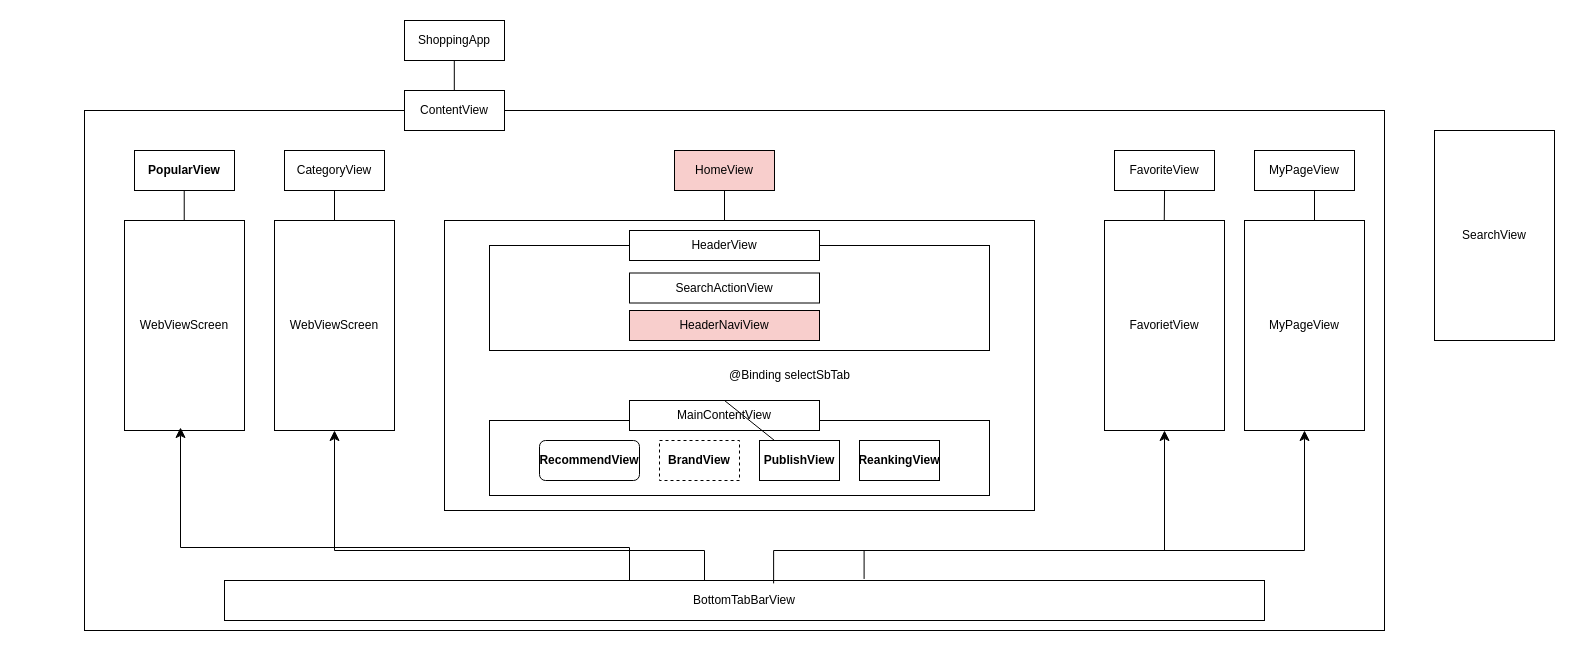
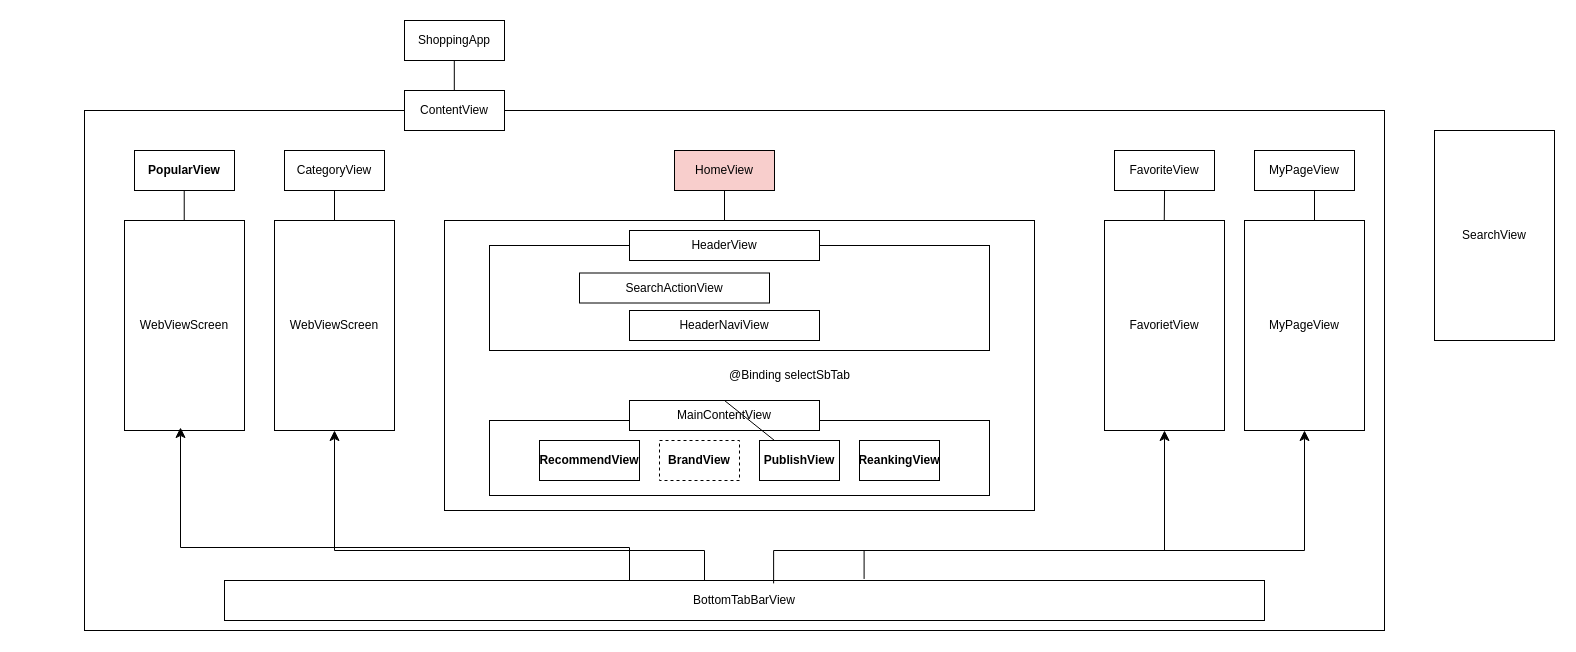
  <mxCell id="0" />
  <mxCell id="1" parent="0" />
  <mxCell id="2" value="" style="rounded=0;whiteSpace=wrap;html=1;" vertex="1" parent="1"><mxGeometry x="84" y="110" width="1300" height="520" as="geometry" /></mxCell>
  <mxCell id="3" value="" style="rounded=0;whiteSpace=wrap;html=1;" vertex="1" parent="1"><mxGeometry x="444" y="220" width="590" height="290" as="geometry" /></mxCell>
  <mxCell id="4" value="" style="rounded=0;whiteSpace=wrap;html=1;" vertex="1" parent="1"><mxGeometry x="489" y="420" width="500" height="75" as="geometry" /></mxCell>
  <mxCell id="5" value="" style="rounded=0;whiteSpace=wrap;html=1;" vertex="1" parent="1"><mxGeometry x="489" y="245" width="500" height="105" as="geometry" /></mxCell>
  <mxCell id="6" value="ShoppingApp" style="rounded=0;whiteSpace=wrap;html=1;" vertex="1" parent="1"><mxGeometry x="404" y="20" width="100" height="40" as="geometry" /></mxCell>
  <mxCell id="7" value="ContentView" style="rounded=0;whiteSpace=wrap;html=1;" vertex="1" parent="1"><mxGeometry x="404" y="90" width="100" height="40" as="geometry" /></mxCell>
  <mxCell id="8" value="BottomTabBarView" style="rounded=0;whiteSpace=wrap;html=1;" vertex="1" parent="1"><mxGeometry x="224" y="580" width="1040" height="40" as="geometry" /></mxCell>
  <mxCell id="9" value="HomeView" style="rounded=0;whiteSpace=wrap;html=1;fillColor=#f8cecc;" vertex="1" parent="1"><mxGeometry x="674" y="150" width="100" height="40" as="geometry" /></mxCell>
  <mxCell id="10" value="MyPageView" style="rounded=0;whiteSpace=wrap;html=1;" vertex="1" parent="1"><mxGeometry x="1254" y="150" width="100" height="40" as="geometry" /></mxCell>
  <mxCell id="11" value="CategoryView" style="rounded=0;whiteSpace=wrap;html=1;" vertex="1" parent="1"><mxGeometry x="284" y="150" width="100" height="40" as="geometry" /></mxCell>
  <mxCell id="12" value="PopularView" style="rounded=0;whiteSpace=wrap;html=1;fontStyle=1" vertex="1" parent="1"><mxGeometry x="134" y="150" width="100" height="40" as="geometry" /></mxCell>
  <mxCell id="13" value="FavoriteView" style="rounded=0;whiteSpace=wrap;html=1;" vertex="1" parent="1"><mxGeometry x="1114" y="150" width="100" height="40" as="geometry" /></mxCell>
- <mxCell id="14" value="RecommendView" style="whiteSpace=wrap;html=1;fontStyle=1;rounded=1;" vertex="1" parent="1"><mxGeometry x="539" y="440" width="100" height="40" as="geometry" /></mxCell>
+ <mxCell id="14" value="RecommendView" style="rounded=0;whiteSpace=wrap;html=1;fontStyle=1" vertex="1" parent="1"><mxGeometry x="539" y="440" width="100" height="40" as="geometry" /></mxCell>
  <mxCell id="15" value="BrandView" style="rounded=0;whiteSpace=wrap;html=1;fontStyle=1;dashed=1;" vertex="1" parent="1"><mxGeometry x="659" y="440" width="80" height="40" as="geometry" /></mxCell>
  <mxCell id="16" value="PublishView" style="rounded=0;whiteSpace=wrap;html=1;fontStyle=1" vertex="1" parent="1"><mxGeometry x="759" y="440" width="80" height="40" as="geometry" /></mxCell>
  <mxCell id="17" value="ReankingView" style="rounded=0;whiteSpace=wrap;html=1;fontStyle=1" vertex="1" parent="1"><mxGeometry x="859" y="440" width="80" height="40" as="geometry" /></mxCell>
  <mxCell id="18" value="HeaderView" style="rounded=0;whiteSpace=wrap;html=1;" vertex="1" parent="1"><mxGeometry x="629" y="230" width="190" height="30" as="geometry" /></mxCell>
- <mxCell id="19" value="SearchActionView" style="rounded=0;whiteSpace=wrap;html=1;" vertex="1" parent="1"><mxGeometry x="629" y="272.5" width="190" height="30" as="geometry" /></mxCell>
- <mxCell id="20" value="HeaderNaviView" style="rounded=0;whiteSpace=wrap;html=1;fillColor=#f8cecc;" vertex="1" parent="1"><mxGeometry x="629" y="310" width="190" height="30" as="geometry" /></mxCell>
+ <mxCell id="19" value="SearchActionView" style="rounded=0;whiteSpace=wrap;html=1;" vertex="1" parent="1"><mxGeometry x="579" y="272.5" width="190" height="30" as="geometry" /></mxCell>
+ <mxCell id="20" value="HeaderNaviView" style="rounded=0;whiteSpace=wrap;html=1;" vertex="1" parent="1"><mxGeometry x="629" y="310" width="190" height="30" as="geometry" /></mxCell>
  <mxCell id="21" value="MainContentView" style="rounded=0;whiteSpace=wrap;html=1;" vertex="1" parent="1"><mxGeometry x="629" y="400" width="190" height="30" as="geometry" /></mxCell>
  <mxCell id="22" value="" style="endArrow=none;html=1;rounded=0;exitX=0.5;exitY=0;exitDx=0;exitDy=0;" edge="1" parent="1" source="21" target="16"><mxGeometry width="50" height="50" relative="1" as="geometry"><mxPoint x="804" y="430" as="sourcePoint" /><mxPoint x="854" y="380" as="targetPoint" /></mxGeometry></mxCell>
  <mxCell id="23" value="WebViewScreen" style="rounded=0;whiteSpace=wrap;html=1;" vertex="1" parent="1"><mxGeometry x="124" y="220" width="120" height="210" as="geometry" /></mxCell>
  <mxCell id="24" value="@Binding selectSbTab" style="text;html=1;align=center;verticalAlign=middle;resizable=0;points=[];autosize=1;strokeColor=none;fillColor=none;" vertex="1" parent="1"><mxGeometry x="719" y="360" width="140" height="30" as="geometry" /></mxCell>
  <mxCell id="25" value="WebViewScreen" style="rounded=0;whiteSpace=wrap;html=1;" vertex="1" parent="1"><mxGeometry x="274" y="220" width="120" height="210" as="geometry" /></mxCell>
  <mxCell id="26" value="FavorietView" style="rounded=0;whiteSpace=wrap;html=1;" vertex="1" parent="1"><mxGeometry x="1104" y="220" width="120" height="210" as="geometry" /></mxCell>
  <mxCell id="27" value="" style="endArrow=none;html=1;rounded=0;" edge="1" parent="1"><mxGeometry width="50" height="50" relative="1" as="geometry"><mxPoint x="724" y="220" as="sourcePoint" /><mxPoint x="724" y="190" as="targetPoint" /></mxGeometry></mxCell>
  <mxCell id="28" value="" style="endArrow=none;html=1;rounded=0;" edge="1" parent="1"><mxGeometry width="50" height="50" relative="1" as="geometry"><mxPoint x="334" y="220" as="sourcePoint" /><mxPoint x="334" y="190" as="targetPoint" /></mxGeometry></mxCell>
  <mxCell id="29" value="" style="endArrow=none;html=1;rounded=0;" edge="1" parent="1"><mxGeometry width="50" height="50" relative="1" as="geometry"><mxPoint x="183.73" y="220" as="sourcePoint" /><mxPoint x="183.73" y="190" as="targetPoint" /></mxGeometry></mxCell>
  <mxCell id="30" value="" style="edgeStyle=elbowEdgeStyle;elbow=vertical;endArrow=classic;html=1;curved=0;rounded=0;endSize=8;startSize=8;exitX=0.615;exitY=-0.039;exitDx=0;exitDy=0;exitPerimeter=0;" edge="1" parent="1" source="8"><mxGeometry width="50" height="50" relative="1" as="geometry"><mxPoint x="1254" y="480" as="sourcePoint" /><mxPoint x="1304" y="430" as="targetPoint" /><Array as="points"><mxPoint x="1144" y="550" /></Array></mxGeometry></mxCell>
  <mxCell id="31" value="MyPageView" style="rounded=0;whiteSpace=wrap;html=1;" vertex="1" parent="1"><mxGeometry x="1244" y="220" width="120" height="210" as="geometry" /></mxCell>
  <mxCell id="32" value="" style="endArrow=none;html=1;rounded=0;" edge="1" parent="1"><mxGeometry width="50" height="50" relative="1" as="geometry"><mxPoint x="1314" y="220" as="sourcePoint" /><mxPoint x="1314" y="190" as="targetPoint" /></mxGeometry></mxCell>
  <mxCell id="33" value="" style="endArrow=none;html=1;rounded=0;" edge="1" parent="1"><mxGeometry width="50" height="50" relative="1" as="geometry"><mxPoint x="1163.76" y="220" as="sourcePoint" /><mxPoint x="1164.06" y="190" as="targetPoint" /></mxGeometry></mxCell>
  <mxCell id="34" value="" style="edgeStyle=elbowEdgeStyle;elbow=vertical;endArrow=classic;html=1;curved=0;rounded=0;endSize=8;startSize=8;exitX=0.528;exitY=0.072;exitDx=0;exitDy=0;exitPerimeter=0;" edge="1" parent="1" source="8"><mxGeometry width="50" height="50" relative="1" as="geometry"><mxPoint x="724" y="578" as="sourcePoint" /><mxPoint x="1164" y="430" as="targetPoint" /><Array as="points"><mxPoint x="1004" y="550" /></Array></mxGeometry></mxCell>
  <mxCell id="35" value="" style="edgeStyle=elbowEdgeStyle;elbow=vertical;endArrow=classic;html=1;curved=0;rounded=0;endSize=8;startSize=8;" edge="1" parent="1"><mxGeometry width="50" height="50" relative="1" as="geometry"><mxPoint x="704" y="580" as="sourcePoint" /><mxPoint y="430" as="targetPoint" x="334" /><Array as="points"><mxPoint x="174" y="550" /></Array></mxGeometry></mxCell>
  <mxCell id="36" value="" style="edgeStyle=elbowEdgeStyle;elbow=vertical;endArrow=classic;html=1;curved=0;rounded=0;endSize=8;startSize=8;" edge="1" parent="1"><mxGeometry width="50" height="50" relative="1" as="geometry"><mxPoint x="629" y="580" as="sourcePoint" /><mxPoint x="180" y="427" as="targetPoint" /><Array as="points"><mxPoint x="20" y="547" /></Array></mxGeometry></mxCell>
  <mxCell id="37" value="" style="endArrow=none;html=1;rounded=0;" edge="1" parent="1"><mxGeometry width="50" height="50" relative="1" as="geometry"><mxPoint x="453.8" y="90" as="sourcePoint" /><mxPoint x="453.8" y="60" as="targetPoint" /></mxGeometry></mxCell>
  <mxCell id="38" value="SearchView" style="rounded=0;whiteSpace=wrap;html=1;" vertex="1" parent="1"><mxGeometry x="1434" y="130" width="120" height="210" as="geometry" /></mxCell>
